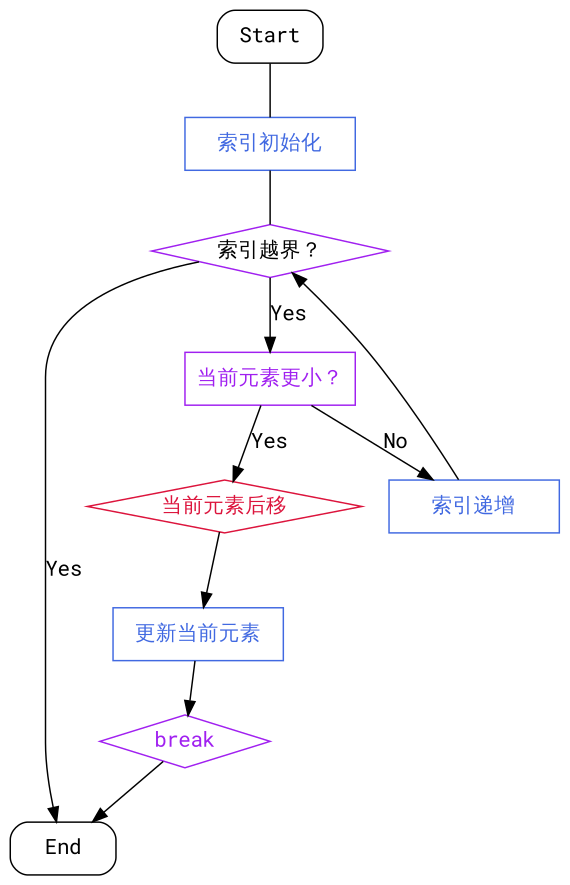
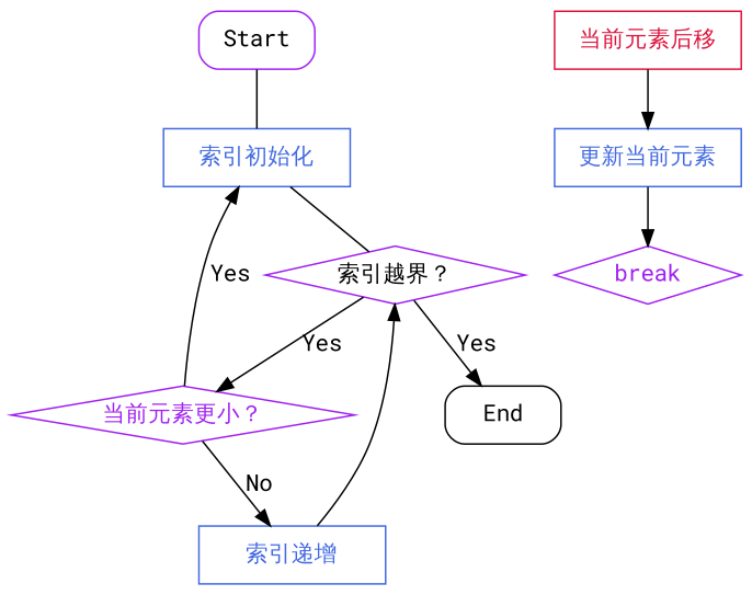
  digraph {
    fontname="Roboto Mono"
    node [fontname="Roboto Mono" shape=rect color=royalblue fontcolor=royalblue]
    edge [fontname="Roboto Mono"]
-   Start [height=0.5 shape=box style=rounded width=1 color="" fontcolor=""]
+   Start [height=0.5 shape=box style=rounded width=1 color=purple fontcolor=""]
    n2 [height=0.5 label="索引初始化" width=1.618]
    n3 [color=purple fontcolor=black height=0.5 label="索引越界？" shape=diamond width=1.618]
    End [height=0.5 shape=box style=rounded width=1 color="" fontcolor=""]
-   n5 [color=purple fontcolor=purple height=0.5 label="当前元素更小？" shape=box width=1.618]
+   n5 [color=purple fontcolor=purple height=0.5 label="当前元素更小？" shape=diamond width=1.618]
    n6 [height=0.5 label="索引递增" width=1.618]
-   n7 [color=Crimson fontcolor=Crimson height=0.5 label="当前元素后移" shape=diamond width=1.618]
+   n7 [color=Crimson fontcolor=Crimson height=0.5 label="当前元素后移" width=1.618]
    n8 [height=0.5 label="更新当前元素" width=1.618]
    n9 [color=purple fontcolor=purple height=0.5 label=break shape=diamond width=1.618]
    Start -> n2 [arrowhead=none]
    n2 -> n3 [arrowhead=none]
    n3 -> End [label=Yes]
    n3 -> n5 [label=Yes]
    n5 -> n6 [label=No]
-   n5 -> n7 [label=Yes]
+   n5 -> n2 [label=Yes]
    n6 -> n3
    n7 -> n8
    n8 -> n9
-   n9 -> End
  }
